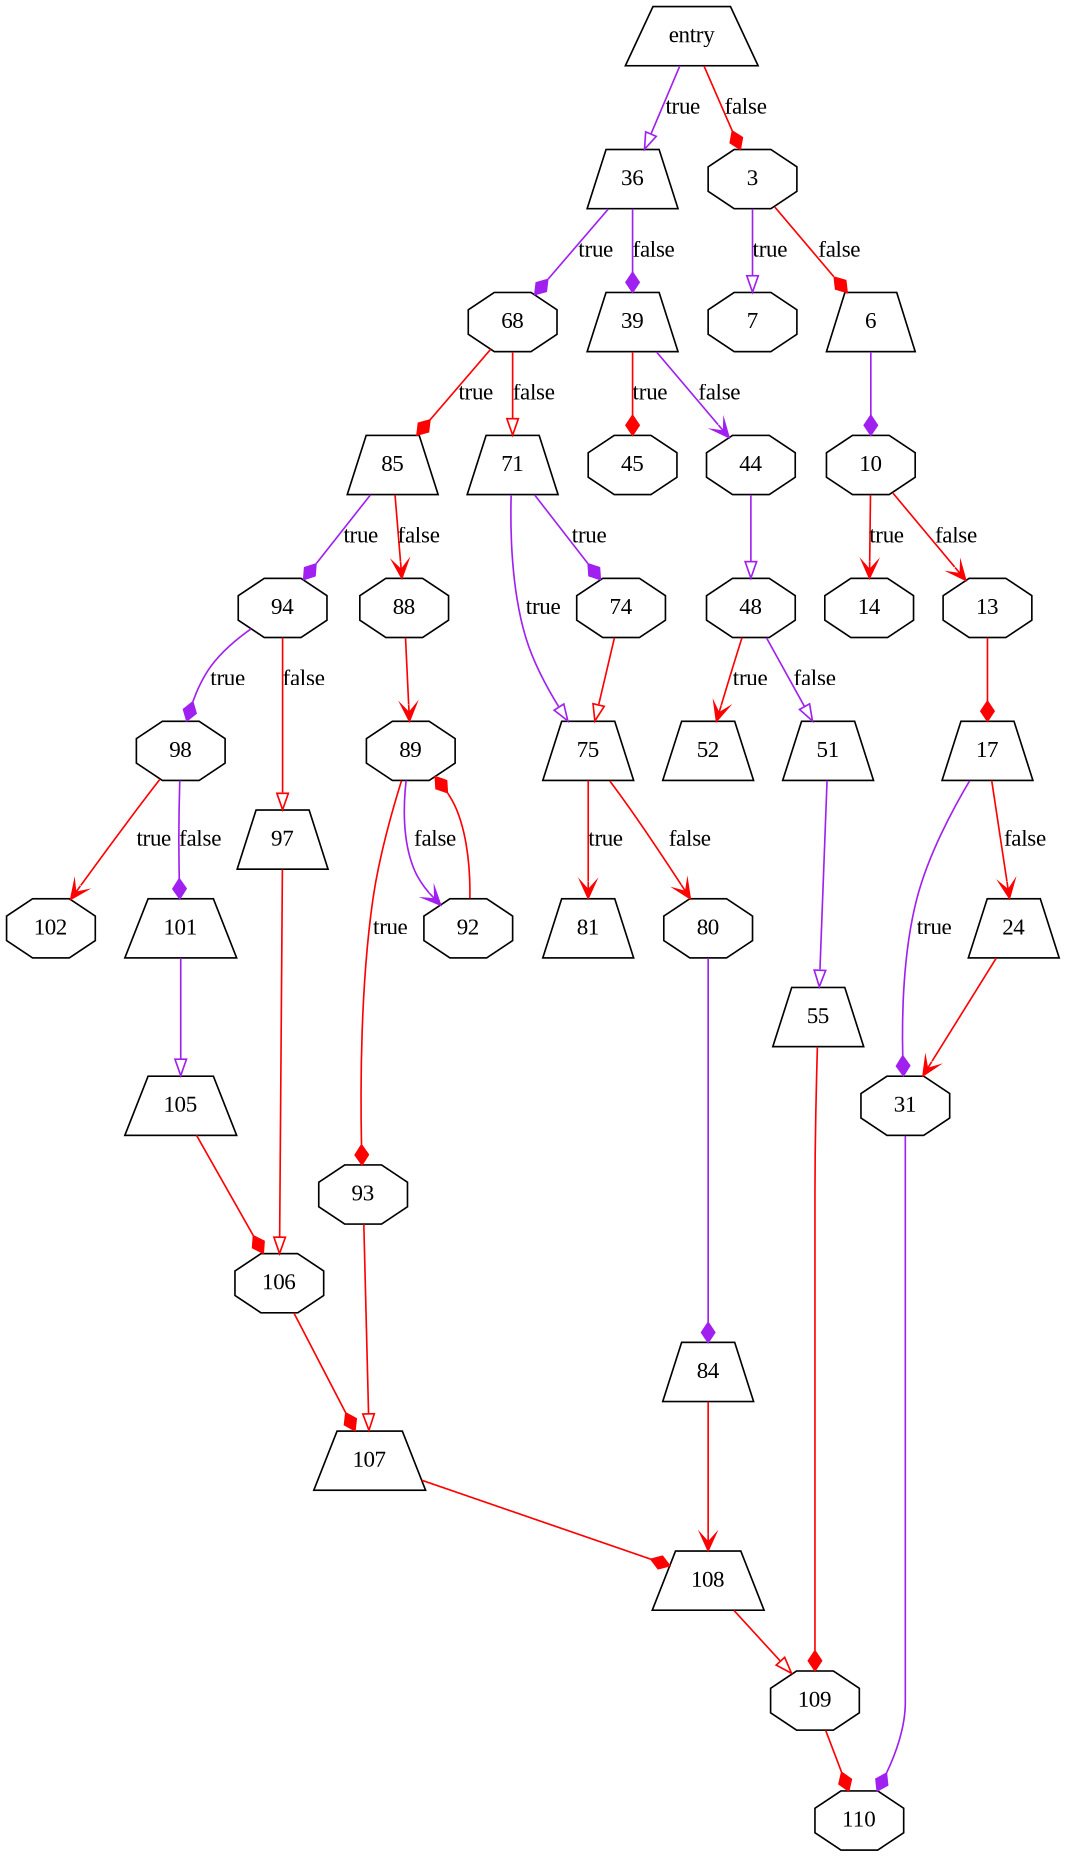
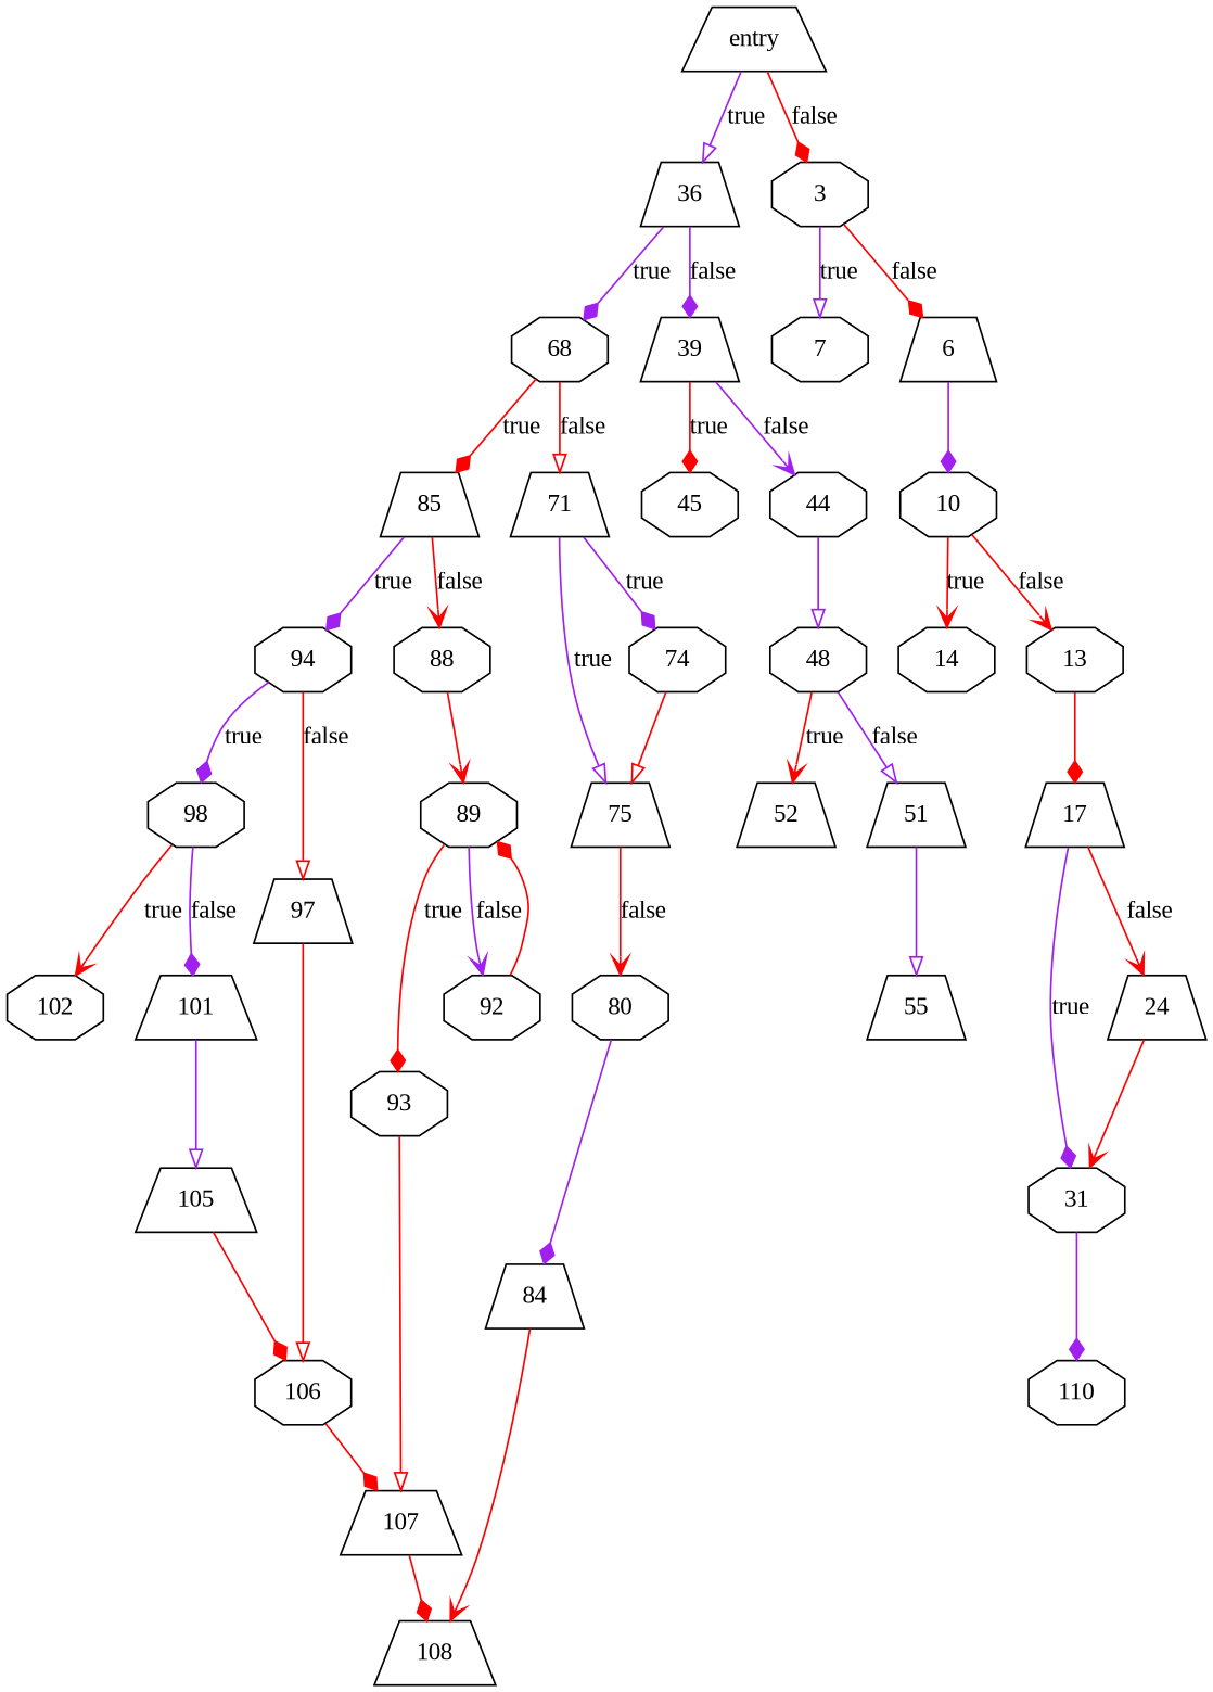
  digraph {
    fontname="Liberation Serif"
    node [fontname="Liberation Serif" shape=octagon]
    edge [arrowhead=diamond color=red fontname="Liberation Serif"]
    n1 [label=entry shape=trapezium]
    36 [shape=trapezium]
    3
    68
    39 [shape=trapezium]
    7
    6 [shape=trapezium]
    85 [shape=trapezium]
    71 [shape=trapezium]
    45
    44
    10
    14
    13
    17 [shape=trapezium]
    n16 [label=31]
    24 [shape=trapezium]
    110
    94
    88
    75 [shape=trapezium]
    74
    48
    52 [shape=trapezium]
    51 [shape=trapezium]
    55 [shape=trapezium]
-   109
    98
    97 [shape=trapezium]
    89
-   81 [shape=trapezium]
    80
    84 [shape=trapezium]
    108 [shape=trapezium]
    102
    101 [shape=trapezium]
    106
    93
    92
    107 [shape=trapezium]
    105 [shape=trapezium]
    n1 -> 36 [arrowhead=onormal color=purple label=true]
    n1 -> 3 [label=false]
    36 -> 68 [color=purple label=true]
    36 -> 39 [color=purple label=false]
    3 -> 7 [arrowhead=onormal color=purple label=true]
    3 -> 6 [label=false]
    68 -> 85 [label=true]
    68 -> 71 [arrowhead=onormal label=false]
    39 -> 45 [label=true]
    39 -> 44 [arrowhead=vee color=purple label=false]
    6 -> 10 [color=purple]
    85 -> 94 [color=purple label=true]
    85 -> 88 [arrowhead=vee label=false]
    71 -> 75 [arrowhead=onormal color=purple label=true]
    71 -> 74 [color=purple label=true]
    44 -> 48 [arrowhead=onormal color=purple]
    10 -> 14 [arrowhead=vee label=true]
    10 -> 13 [arrowhead=vee label=false]
    13 -> 17
    17 -> n16 [color=purple label=true]
    17 -> 24 [arrowhead=vee label=false]
    n16 -> 110 [color=purple]
    24 -> n16 [arrowhead=vee]
    94 -> 98 [color=purple label=true]
    94 -> 97 [arrowhead=onormal label=false]
    88 -> 89 [arrowhead=vee]
-   75 -> 81 [arrowhead=vee label=true]
    75 -> 80 [arrowhead=vee label=false]
    74 -> 75 [arrowhead=onormal]
    48 -> 52 [arrowhead=vee label=true]
    48 -> 51 [arrowhead=onormal color=purple label=false]
    51 -> 55 [arrowhead=onormal color=purple]
-   55 -> 109
-   109 -> 110
    98 -> 102 [arrowhead=vee label=true]
    98 -> 101 [color=purple label=false]
    97 -> 106 [arrowhead=onormal]
    89 -> 93 [label=true]
    89 -> 92 [arrowhead=vee color=purple label=false]
    80 -> 84 [color=purple]
    84 -> 108 [arrowhead=vee]
-   108 -> 109 [arrowhead=onormal]
    101 -> 105 [arrowhead=onormal color=purple]
    106 -> 107
    93 -> 107 [arrowhead=onormal]
    92 -> 89
    107 -> 108
    105 -> 106
  }
